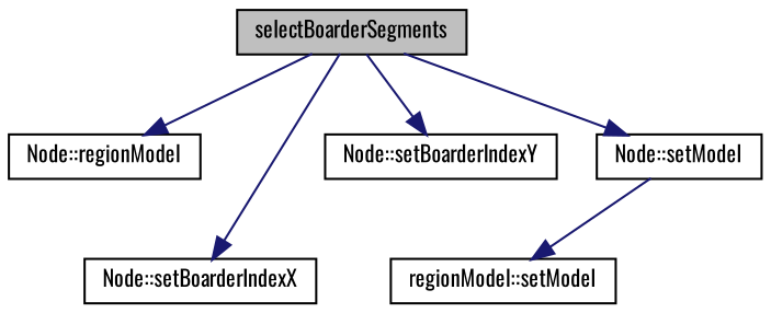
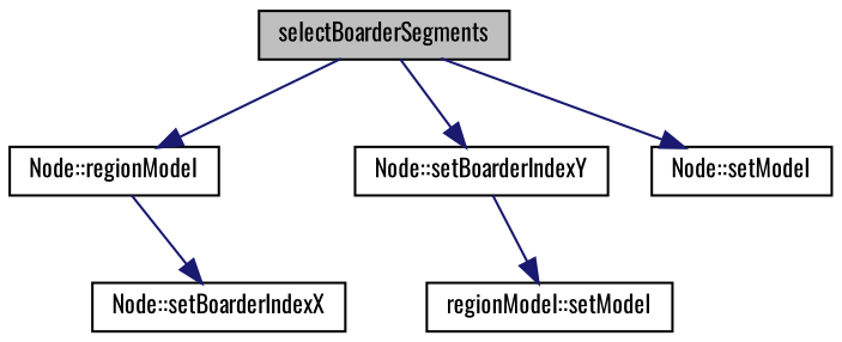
  digraph {
    fontname=Oswald
    rankdir=TB
    node [color=black fillcolor=white fontname=Oswald fontsize=10 shape=record style=filled]
    edge [color=midnightblue fontname=Oswald fontsize=10 labelfontname=Helvetica labelfontsize=10 style=solid]
    n1 [fillcolor=grey75 fontcolor=black height=0.2 label=selectBoarderSegments width=0.4]
    n2 [height=0.2 label="Node::regionModel" width=0.4]
    n3 [height=0.2 label="Node::setBoarderIndexX" width=0.4]
    n4 [height=0.2 label="Node::setBoarderIndexY" width=0.4]
    n5 [height=0.2 label="Node::setModel" width=0.4]
    n6 [height=0.2 label="regionModel::setModel" width=0.4]
    n1 -> n2
-   n1 -> n3
+   n2 -> n3
    n1 -> n4
    n1 -> n5
-   n5 -> n6
+   n4 -> n6
  }
